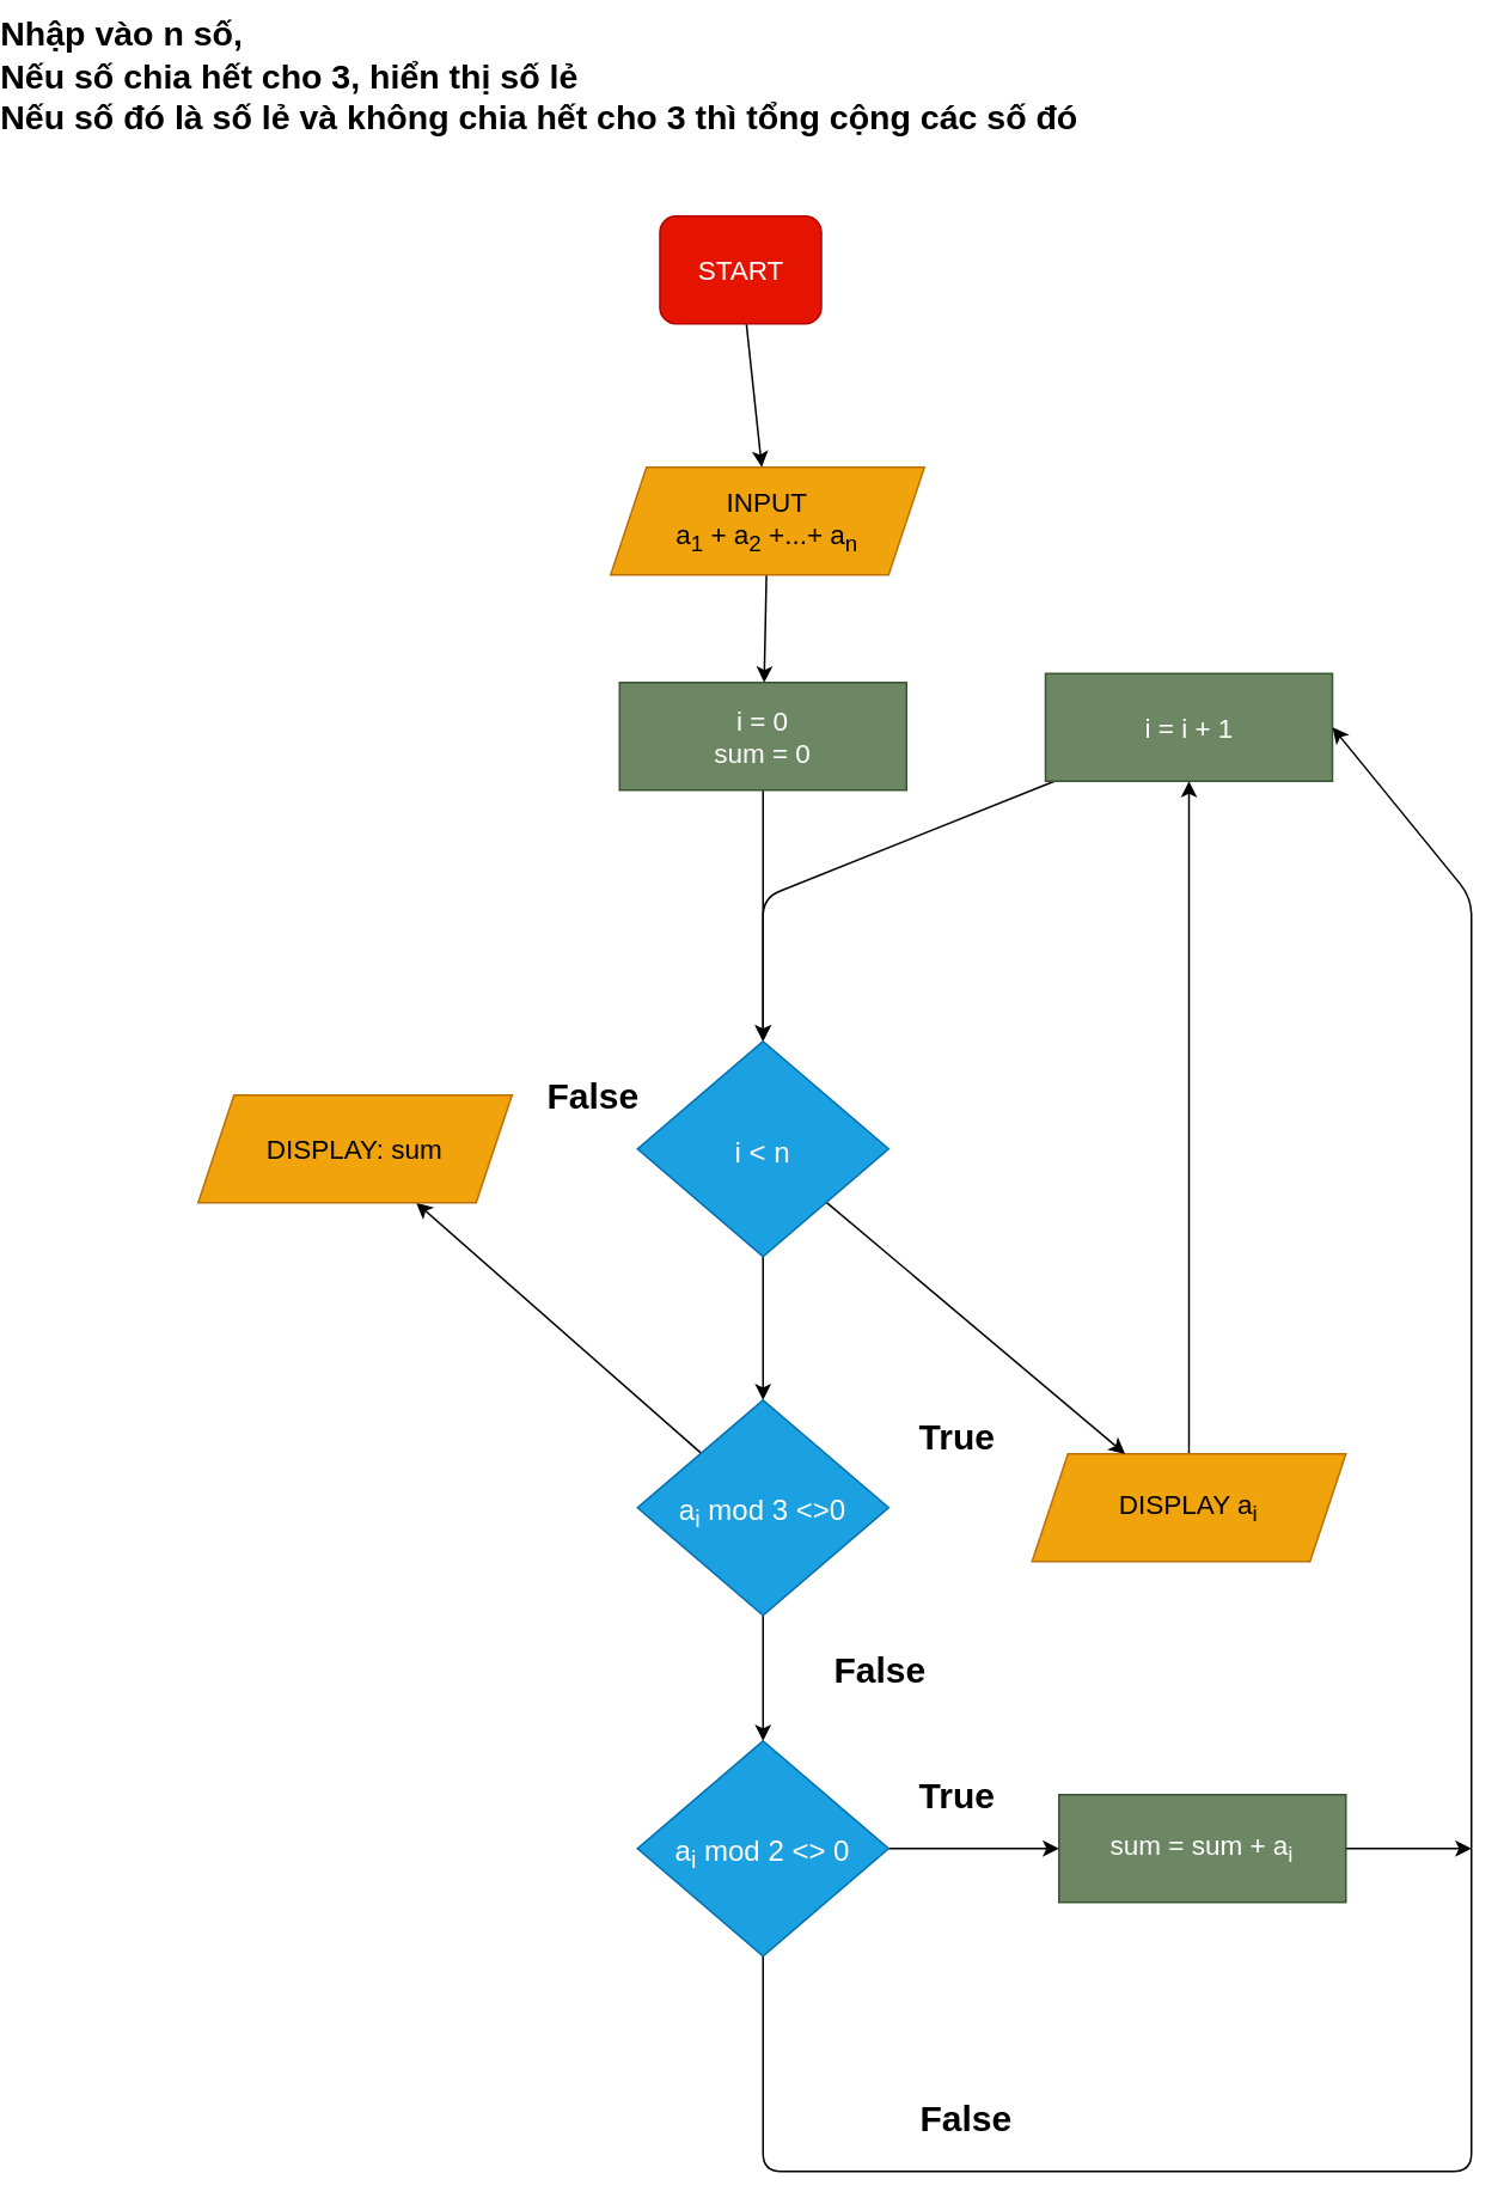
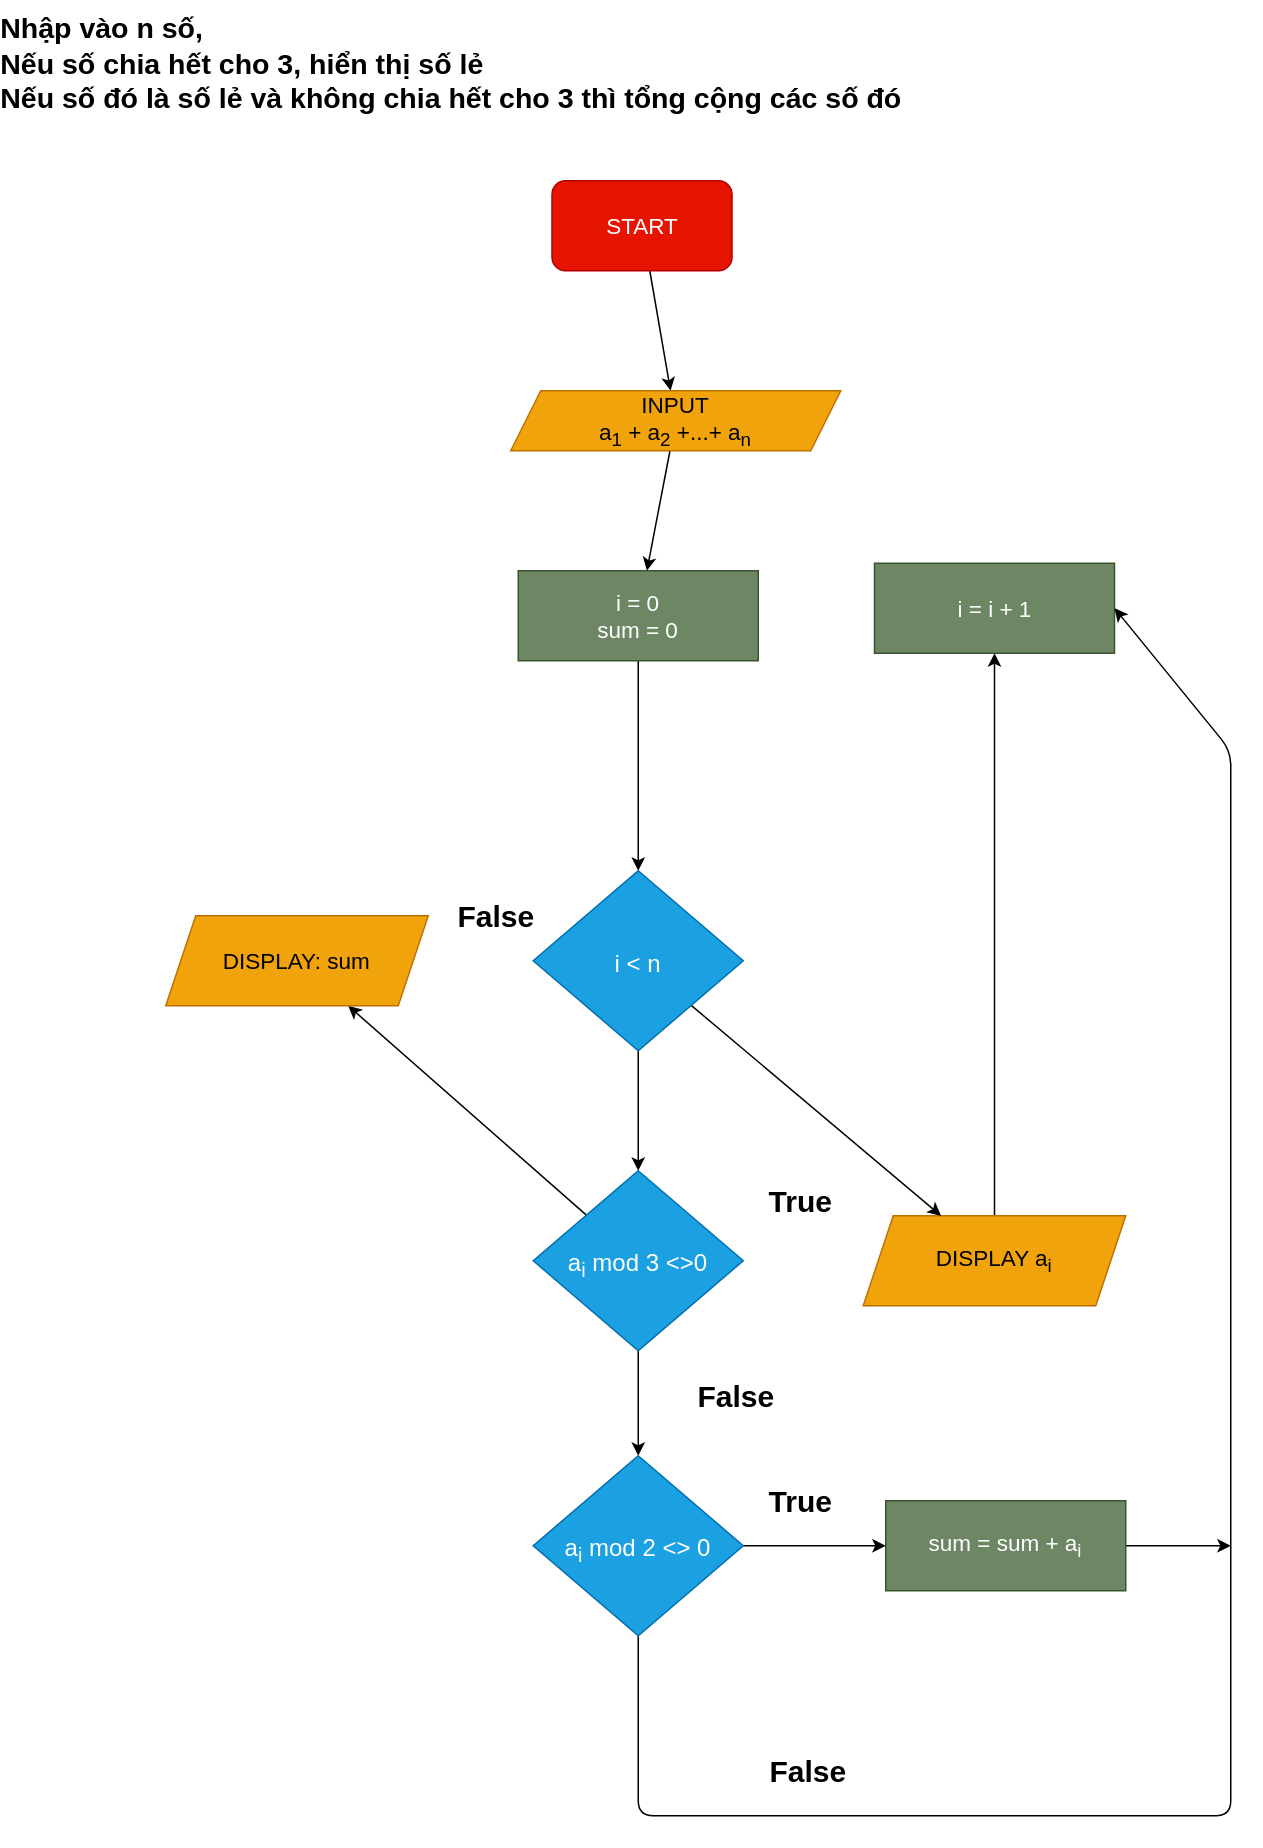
  <mxCell id="0" />
  <mxCell id="1" parent="0" />
  <mxCell id="2" value="&lt;div style=&quot;text-align: left;&quot;&gt;&lt;span style=&quot;font-size: 19px; background-color: initial;&quot;&gt;Nhập vào n số,&lt;/span&gt;&lt;/div&gt;&lt;font style=&quot;font-size: 19px;&quot;&gt;&lt;div style=&quot;text-align: left;&quot;&gt;&lt;span style=&quot;background-color: initial;&quot;&gt;Nếu số chia hết cho 3, hiển thị số lẻ&lt;/span&gt;&lt;/div&gt;&lt;div style=&quot;text-align: left;&quot;&gt;&lt;span style=&quot;background-color: initial;&quot;&gt;Nếu số đó là số lẻ và không chia hết cho 3 thì tổng cộng các số đó&lt;/span&gt;&lt;/div&gt;&lt;/font&gt;" style="text;strokeColor=none;fillColor=none;html=1;fontSize=24;fontStyle=1;verticalAlign=middle;align=center;" vertex="1" parent="1"><mxGeometry x="160" y="20" width="100" height="40" as="geometry" /></mxCell>
  <mxCell id="3" value="" style="edgeStyle=none;html=1;fontSize=15;" edge="1" parent="1" source="4" target="6"><mxGeometry relative="1" as="geometry" /></mxCell>
- <mxCell id="4" value="INPUT&lt;br style=&quot;font-size: 15px;&quot;&gt;a&lt;sub&gt;1&lt;/sub&gt; + a&lt;sub&gt;2&lt;/sub&gt; +...+ a&lt;sub&gt;n&lt;/sub&gt;" style="shape=parallelogram;perimeter=parallelogramPerimeter;whiteSpace=wrap;html=1;fixedSize=1;fontSize=15;fillColor=#f0a30a;fontColor=#000000;strokeColor=#BD7000;" vertex="1" parent="1"><mxGeometry x="250" y="260" width="175" height="60" as="geometry" /></mxCell>
+ <mxCell id="4" value="INPUT&lt;br style=&quot;font-size: 15px;&quot;&gt;a&lt;sub&gt;1&lt;/sub&gt; + a&lt;sub&gt;2&lt;/sub&gt; +...+ a&lt;sub&gt;n&lt;/sub&gt;" style="shape=parallelogram;perimeter=parallelogramPerimeter;whiteSpace=wrap;html=1;fixedSize=1;fontSize=15;fillColor=#f0a30a;fontColor=#000000;strokeColor=#BD7000;" vertex="1" parent="1"><mxGeometry x="250" y="260" width="220" height="40" as="geometry" /></mxCell>
  <mxCell id="5" style="edgeStyle=none;html=1;entryX=0.5;entryY=0;entryDx=0;entryDy=0;fontSize=20;" edge="1" parent="1" source="6" target="22"><mxGeometry relative="1" as="geometry" /></mxCell>
  <mxCell id="6" value="i = 0&lt;br style=&quot;font-size: 15px;&quot;&gt;sum = 0" style="rounded=0;whiteSpace=wrap;html=1;fontSize=15;fillColor=#6d8764;fontColor=#ffffff;strokeColor=#3A5431;" vertex="1" parent="1"><mxGeometry x="255" y="380" width="160" height="60" as="geometry" /></mxCell>
  <mxCell id="7" value="" style="edgeStyle=none;html=1;fontSize=15;" edge="1" parent="1" source="8" target="4"><mxGeometry relative="1" as="geometry" /></mxCell>
- <mxCell id="8" value="START" style="rounded=1;whiteSpace=wrap;html=1;fontSize=15;fillColor=#e51400;fontColor=#ffffff;strokeColor=#B20000;" vertex="1" parent="1"><mxGeometry x="277.5" y="120" width="90" height="60" as="geometry" /></mxCell>
+ <mxCell id="8" value="START" style="rounded=1;whiteSpace=wrap;html=1;fontSize=15;fillColor=#e51400;fontColor=#ffffff;strokeColor=#B20000;" vertex="1" parent="1"><mxGeometry x="277.5" y="120" width="120" height="60" as="geometry" /></mxCell>
  <mxCell id="9" style="edgeStyle=none;html=1;fontSize=16;" edge="1" parent="1" source="11" target="23"><mxGeometry relative="1" as="geometry" /></mxCell>
  <mxCell id="10" value="" style="edgeStyle=none;html=1;fontSize=20;" edge="1" parent="1" source="11" target="26"><mxGeometry relative="1" as="geometry" /></mxCell>
  <mxCell id="11" value="&lt;font style=&quot;font-size: 16px;&quot;&gt;a&lt;sub&gt;i&lt;/sub&gt;&amp;nbsp;mod 3 &amp;lt;&amp;gt;0&lt;/font&gt;" style="rhombus;whiteSpace=wrap;html=1;fontSize=24;fillColor=#1ba1e2;fontColor=#ffffff;strokeColor=#006EAF;" vertex="1" parent="1"><mxGeometry x="265" y="780" width="140" height="120" as="geometry" /></mxCell>
  <mxCell id="12" style="edgeStyle=none;html=1;entryX=0.5;entryY=1;entryDx=0;entryDy=0;fontSize=20;" edge="1" parent="1" source="13" target="19"><mxGeometry relative="1" as="geometry" /></mxCell>
  <mxCell id="13" value="DISPLAY a&lt;sub&gt;i&lt;/sub&gt;" style="shape=parallelogram;perimeter=parallelogramPerimeter;whiteSpace=wrap;html=1;fixedSize=1;fontSize=15;fillColor=#f0a30a;fontColor=#000000;strokeColor=#BD7000;" vertex="1" parent="1"><mxGeometry x="485" y="810" width="175" height="60" as="geometry" /></mxCell>
  <mxCell id="14" style="edgeStyle=none;html=1;fontSize=20;" edge="1" parent="1" source="15"><mxGeometry relative="1" as="geometry"><mxPoint x="730" y="1030" as="targetPoint" /></mxGeometry></mxCell>
  <mxCell id="15" value="sum = sum + a&lt;sub&gt;i&lt;/sub&gt;" style="rounded=0;whiteSpace=wrap;html=1;fontSize=15;fillColor=#6d8764;fontColor=#ffffff;strokeColor=#3A5431;" vertex="1" parent="1"><mxGeometry x="500" y="1000" width="160" height="60" as="geometry" /></mxCell>
  <mxCell id="16" value="&lt;font style=&quot;font-size: 20px;&quot;&gt;False&lt;/font&gt;" style="text;strokeColor=none;fillColor=none;html=1;fontSize=24;fontStyle=1;verticalAlign=middle;align=center;" vertex="1" parent="1"><mxGeometry x="350" y="910" width="100" height="40" as="geometry" /></mxCell>
  <mxCell id="17" value="&lt;font style=&quot;font-size: 20px;&quot;&gt;True&lt;/font&gt;" style="text;strokeColor=none;fillColor=none;html=1;fontSize=24;fontStyle=1;verticalAlign=middle;align=center;" vertex="1" parent="1"><mxGeometry x="392.5" y="780" width="100" height="40" as="geometry" /></mxCell>
- <mxCell id="18" style="edgeStyle=none;html=1;fontSize=20;entryX=0.5;entryY=0;entryDx=0;entryDy=0;" edge="1" parent="1" source="19" target="22"><mxGeometry relative="1" as="geometry"><mxPoint x="340" y="570" as="targetPoint" /><Array as="points"><mxPoint x="335" y="500" /></Array></mxGeometry></mxCell>
  <mxCell id="19" value="i = i + 1" style="rounded=0;whiteSpace=wrap;html=1;fontSize=15;fillColor=#6d8764;fontColor=#ffffff;strokeColor=#3A5431;" vertex="1" parent="1"><mxGeometry x="492.5" y="375" width="160" height="60" as="geometry" /></mxCell>
  <mxCell id="20" style="edgeStyle=none;html=1;entryX=0.5;entryY=0;entryDx=0;entryDy=0;fontSize=20;" edge="1" parent="1" source="22" target="11"><mxGeometry relative="1" as="geometry" /></mxCell>
  <mxCell id="21" style="edgeStyle=none;html=1;fontSize=20;" edge="1" parent="1" source="22" target="13"><mxGeometry relative="1" as="geometry" /></mxCell>
  <mxCell id="22" value="&lt;span style=&quot;font-size: 16px;&quot;&gt;i &amp;lt; n&lt;/span&gt;" style="rhombus;whiteSpace=wrap;html=1;fontSize=24;fillColor=#1ba1e2;fontColor=#ffffff;strokeColor=#006EAF;" vertex="1" parent="1"><mxGeometry x="265" y="580" width="140" height="120" as="geometry" /></mxCell>
  <mxCell id="23" value="DISPLAY: sum" style="shape=parallelogram;perimeter=parallelogramPerimeter;whiteSpace=wrap;html=1;fixedSize=1;fontSize=15;fillColor=#f0a30a;fontColor=#000000;strokeColor=#BD7000;" vertex="1" parent="1"><mxGeometry x="20" y="610" width="175" height="60" as="geometry" /></mxCell>
  <mxCell id="24" style="edgeStyle=none;html=1;entryX=0;entryY=0.5;entryDx=0;entryDy=0;fontSize=20;" edge="1" parent="1" source="26" target="15"><mxGeometry relative="1" as="geometry" /></mxCell>
  <mxCell id="25" style="edgeStyle=none;html=1;entryX=1;entryY=0.5;entryDx=0;entryDy=0;fontSize=20;" edge="1" parent="1" source="26" target="19"><mxGeometry relative="1" as="geometry"><Array as="points"><mxPoint x="335" y="1210" /><mxPoint x="730" y="1210" /><mxPoint x="730" y="840" /><mxPoint x="730" y="500" /></Array></mxGeometry></mxCell>
  <mxCell id="26" value="&lt;font style=&quot;font-size: 16px;&quot;&gt;a&lt;sub&gt;i&lt;/sub&gt;&amp;nbsp;mod 2 &amp;lt;&amp;gt; 0&lt;/font&gt;" style="rhombus;whiteSpace=wrap;html=1;fontSize=24;fillColor=#1ba1e2;fontColor=#ffffff;strokeColor=#006EAF;" vertex="1" parent="1"><mxGeometry x="265" y="970" width="140" height="120" as="geometry" /></mxCell>
  <mxCell id="27" value="&lt;font style=&quot;font-size: 20px;&quot;&gt;True&lt;/font&gt;" style="text;strokeColor=none;fillColor=none;html=1;fontSize=24;fontStyle=1;verticalAlign=middle;align=center;" vertex="1" parent="1"><mxGeometry x="392.5" y="980" width="100" height="40" as="geometry" /></mxCell>
  <mxCell id="28" value="&lt;font style=&quot;font-size: 20px;&quot;&gt;False&lt;/font&gt;" style="text;strokeColor=none;fillColor=none;html=1;fontSize=24;fontStyle=1;verticalAlign=middle;align=center;" vertex="1" parent="1"><mxGeometry x="397.5" y="1160" width="100" height="40" as="geometry" /></mxCell>
  <mxCell id="29" value="&lt;font style=&quot;font-size: 20px;&quot;&gt;False&lt;/font&gt;" style="text;strokeColor=none;fillColor=none;html=1;fontSize=24;fontStyle=1;verticalAlign=middle;align=center;" vertex="1" parent="1"><mxGeometry x="190" y="590" width="100" height="40" as="geometry" /></mxCell>
